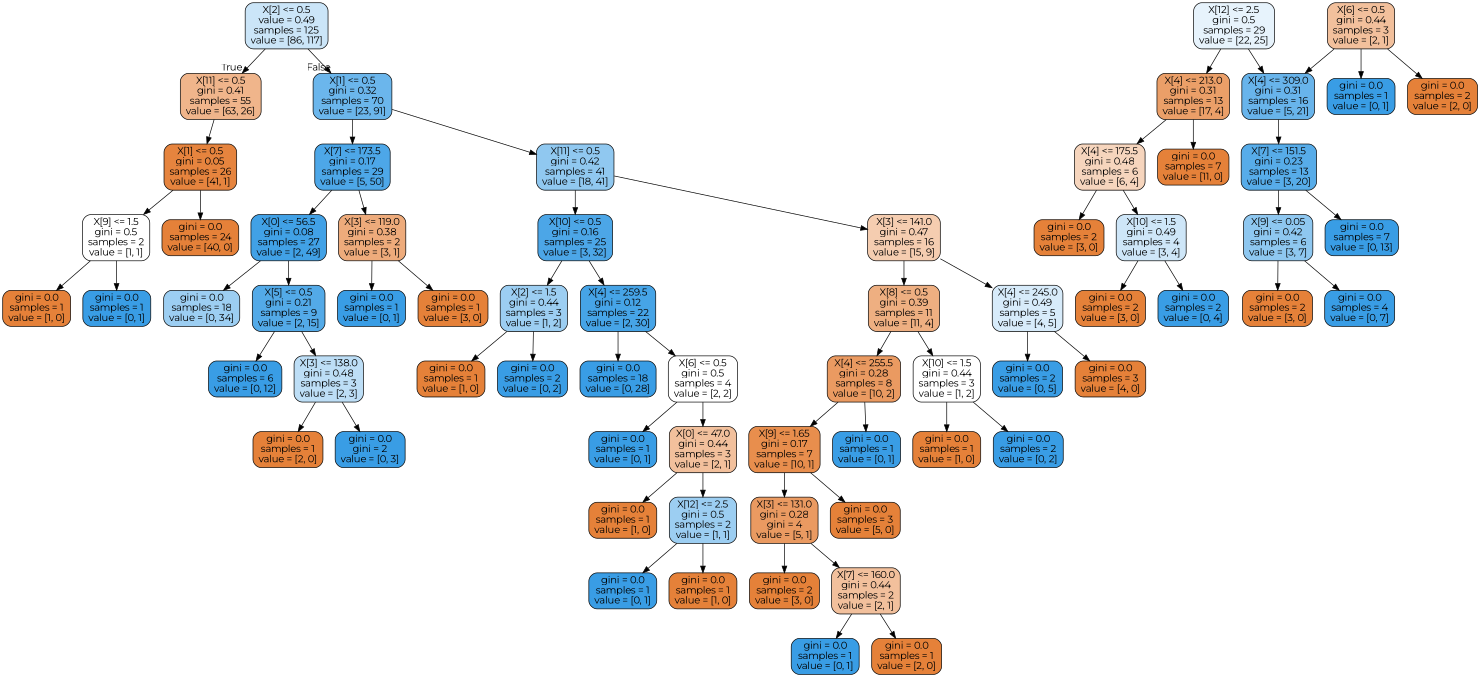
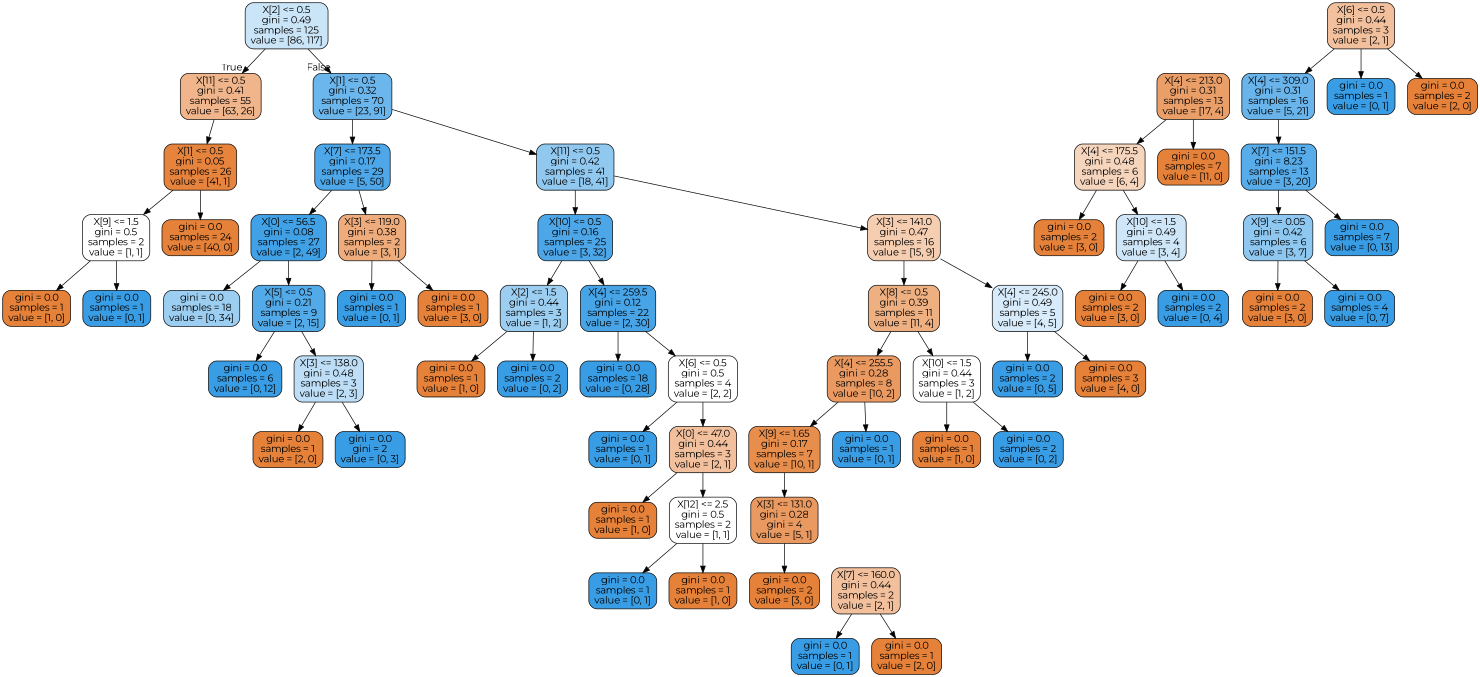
  digraph {
    fontname=Montserrat
    node [color=black fillcolor="#e58139" fontname=Montserrat shape=box style="filled, rounded"]
    edge [fontname=Montserrat]
-   n1 [fillcolor="#cbe5f8" label="X[2] <= 0.5\nvalue = 0.49\nsamples = 125\nvalue = [86, 117]"]
+   n1 [fillcolor="#cbe5f8" label="X[2] <= 0.5\ngini = 0.49\nsamples = 125\nvalue = [86, 117]"]
    n2 [fillcolor="#f0b58b" label="X[11] <= 0.5\ngini = 0.41\nsamples = 55\nvalue = [63, 26]"]
    n3 [fillcolor="#6bb6ec" label="X[1] <= 0.5\ngini = 0.32\nsamples = 70\nvalue = [23, 91]"]
    n4 [fillcolor="#e6843e" label="X[1] <= 0.5\ngini = 0.05\nsamples = 26\nvalue = [41, 1]"]
    n5 [fillcolor="#4da7e8" label="X[7] <= 173.5\ngini = 0.17\nsamples = 29\nvalue = [5, 50]"]
    n6 [fillcolor="#90c8f0" label="X[11] <= 0.5\ngini = 0.42\nsamples = 41\nvalue = [18, 41]"]
-   n7 [fillcolor="#e7f3fc" label="X[12] <= 2.5\ngini = 0.5\nsamples = 29\nvalue = [22, 25]"]
    n8 [fillcolor="#68b4eb" label="X[4] <= 309.0\ngini = 0.31\nsamples = 16\nvalue = [5, 21]"]
    n9 [fillcolor="#eb9f68" label="X[4] <= 213.0\ngini = 0.31\nsamples = 13\nvalue = [17, 4]"]
    n10 [fillcolor="#ffffff" label="X[9] <= 1.5\ngini = 0.5\nsamples = 2\nvalue = [1, 1]"]
    n11 [label="gini = 0.0\nsamples = 24\nvalue = [40, 0]"]
-   n12 [fillcolor="#57ace9" label="X[7] <= 151.5\ngini = 0.23\nsamples = 13\nvalue = [3, 20]"]
+   n12 [fillcolor="#57ace9" label="X[7] <= 151.5\ngini = 8.23\nsamples = 13\nvalue = [3, 20]"]
    n13 [fillcolor="#f6d5bd" label="X[4] <= 175.5\ngini = 0.48\nsamples = 6\nvalue = [6, 4]"]
    n14 [label="gini = 0.0\nsamples = 7\nvalue = [11, 0]"]
    n15 [fillcolor="#8ec7f0" label="X[9] <= 0.05\ngini = 0.42\nsamples = 6\nvalue = [3, 7]"]
    n16 [fillcolor="#399de5" label="gini = 0.0\nsamples = 7\nvalue = [0, 13]"]
    n17 [fillcolor="#f2c09c" label="X[6] <= 0.5\ngini = 0.44\nsamples = 3\nvalue = [2, 1]"]
    n18 [fillcolor="#399de5" label="gini = 0.0\nsamples = 1\nvalue = [0, 1]"]
    n19 [label="gini = 0.0\nsamples = 2\nvalue = [2, 0]"]
    n20 [label="gini = 0.0\nsamples = 2\nvalue = [3, 0]"]
    n21 [fillcolor="#399de5" label="gini = 0.0\nsamples = 4\nvalue = [0, 7]"]
    n22 [label="gini = 0.0\nsamples = 2\nvalue = [3, 0]"]
    n23 [fillcolor="#cee6f8" label="X[10] <= 1.5\ngini = 0.49\nsamples = 4\nvalue = [3, 4]"]
    n24 [label="gini = 0.0\nsamples = 2\nvalue = [3, 0]"]
    n25 [fillcolor="#399de5" label="gini = 0.0\nsamples = 2\nvalue = [0, 4]"]
    n26 [label="gini = 0.0\nsamples = 1\nvalue = [1, 0]"]
    n27 [fillcolor="#399de5" label="gini = 0.0\nsamples = 1\nvalue = [0, 1]"]
    n28 [fillcolor="#41a1e6" label="X[0] <= 56.5\ngini = 0.08\nsamples = 27\nvalue = [2, 49]"]
    n29 [fillcolor="#eeab7b" label="X[3] <= 119.0\ngini = 0.38\nsamples = 2\nvalue = [3, 1]"]
    n30 [fillcolor="#4ca6e7" label="X[10] <= 0.5\ngini = 0.16\nsamples = 25\nvalue = [3, 32]"]
    n31 [fillcolor="#f5cdb0" label="X[3] <= 141.0\ngini = 0.47\nsamples = 16\nvalue = [15, 9]"]
    n32 [fillcolor="#9ccef2" label="gini = 0.0\nsamples = 18\nvalue = [0, 34]"]
    n33 [fillcolor="#53aae8" label="X[5] <= 0.5\ngini = 0.21\nsamples = 9\nvalue = [2, 15]"]
    n34 [fillcolor="#399de5" label="gini = 0.0\nsamples = 1\nvalue = [0, 1]"]
    n35 [label="gini = 0.0\nsamples = 1\nvalue = [3, 0]"]
    n36 [fillcolor="#399de5" label="gini = 0.0\nsamples = 6\nvalue = [0, 12]"]
    n37 [fillcolor="#bddef6" label="X[3] <= 138.0\ngini = 0.48\nsamples = 3\nvalue = [2, 3]"]
    n38 [label="gini = 0.0\nsamples = 1\nvalue = [2, 0]"]
    n39 [fillcolor="#399de5" label="gini = 0.0\ngini = 2\nvalue = [0, 3]"]
    n40 [fillcolor="#9ccef2" label="X[2] <= 1.5\ngini = 0.44\nsamples = 3\nvalue = [1, 2]"]
    n41 [fillcolor="#46a4e7" label="X[4] <= 259.5\ngini = 0.12\nsamples = 22\nvalue = [2, 30]"]
    n42 [fillcolor="#eeaf81" label="X[8] <= 0.5\ngini = 0.39\nsamples = 11\nvalue = [11, 4]"]
    n43 [fillcolor="#d7ebfa" label="X[4] <= 245.0\ngini = 0.49\nsamples = 5\nvalue = [4, 5]"]
    n44 [label="gini = 0.0\nsamples = 1\nvalue = [1, 0]"]
    n45 [fillcolor="#399de5" label="gini = 0.0\nsamples = 2\nvalue = [0, 2]"]
    n46 [fillcolor="#399de5" label="gini = 0.0\nsamples = 18\nvalue = [0, 28]"]
    n47 [fillcolor="#ffffff" label="X[6] <= 0.5\ngini = 0.5\nsamples = 4\nvalue = [2, 2]"]
    n48 [fillcolor="#399de5" label="gini = 0.0\nsamples = 1\nvalue = [0, 1]"]
    n49 [fillcolor="#f2c09c" label="X[0] <= 47.0\ngini = 0.44\nsamples = 3\nvalue = [2, 1]"]
    n50 [label="gini = 0.0\nsamples = 1\nvalue = [1, 0]"]
-   n51 [fillcolor="#9ccef2" label="X[12] <= 2.5\ngini = 0.5\nsamples = 2\nvalue = [1, 1]"]
+   n51 [fillcolor="#ffffff" label="X[12] <= 2.5\ngini = 0.5\nsamples = 2\nvalue = [1, 1]"]
    n52 [fillcolor="#399de5" label="gini = 0.0\nsamples = 1\nvalue = [0, 1]"]
    n53 [label="gini = 0.0\nsamples = 1\nvalue = [1, 0]"]
    n54 [fillcolor="#ea9a61" label="X[4] <= 255.5\ngini = 0.28\nsamples = 8\nvalue = [10, 2]"]
    n55 [fillcolor="#ffffff" label="X[10] <= 1.5\ngini = 0.44\nsamples = 3\nvalue = [1, 2]"]
    n56 [fillcolor="#399de5" label="gini = 0.0\nsamples = 2\nvalue = [0, 5]"]
    n57 [label="gini = 0.0\nsamples = 3\nvalue = [4, 0]"]
    n58 [fillcolor="#e88e4d" label="X[9] <= 1.65\ngini = 0.17\nsamples = 7\nvalue = [10, 1]"]
    n59 [fillcolor="#399de5" label="gini = 0.0\nsamples = 1\nvalue = [0, 1]"]
    n60 [label="gini = 0.0\nsamples = 1\nvalue = [1, 0]"]
    n61 [fillcolor="#399de5" label="gini = 0.0\nsamples = 2\nvalue = [0, 2]"]
    n62 [fillcolor="#ea9a61" label="X[3] <= 131.0\ngini = 0.28\ngini = 4\nvalue = [5, 1]"]
-   n63 [label="gini = 0.0\nsamples = 3\nvalue = [5, 0]"]
    n64 [label="gini = 0.0\nsamples = 2\nvalue = [3, 0]"]
    n65 [fillcolor="#f2c09c" label="X[7] <= 160.0\ngini = 0.44\nsamples = 2\nvalue = [2, 1]"]
    n66 [fillcolor="#399de5" label="gini = 0.0\nsamples = 1\nvalue = [0, 1]"]
    n67 [label="gini = 0.0\nsamples = 1\nvalue = [2, 0]"]
    n1 -> n2 [headlabel=True labelangle=45 labeldistance=2.5]
    n1 -> n3 [headlabel=False labelangle=-45 labeldistance=2.5]
    n2 -> n4
    n3 -> n5
    n3 -> n6
    n4 -> n10
    n4 -> n11
    n5 -> n28
    n5 -> n29
    n6 -> n30
    n6 -> n31
-   n7 -> n8
-   n7 -> n9
    n8 -> n12
    n9 -> n13
    n9 -> n14
    n10 -> n26
    n10 -> n27
    n12 -> n15
    n12 -> n16
    n13 -> n22
    n13 -> n23
    n15 -> n20
    n15 -> n21
    n17 -> n8
    n17 -> n18
    n17 -> n19
    n23 -> n24
    n23 -> n25
    n28 -> n32
    n28 -> n33
    n29 -> n34
    n29 -> n35
    n30 -> n40
    n30 -> n41
    n31 -> n42
    n31 -> n43
    n33 -> n36
    n33 -> n37
    n37 -> n38
    n37 -> n39
    n40 -> n44
    n40 -> n45
    n41 -> n46
    n41 -> n47
    n42 -> n54
    n42 -> n55
    n43 -> n56
    n43 -> n57
    n47 -> n48
    n47 -> n49
    n49 -> n50
    n49 -> n51
    n51 -> n52
    n51 -> n53
    n54 -> n58
    n54 -> n59
    n55 -> n60
    n55 -> n61
    n58 -> n62
-   n58 -> n63
    n62 -> n64
-   n62 -> n65
    n65 -> n66
    n65 -> n67
  }
